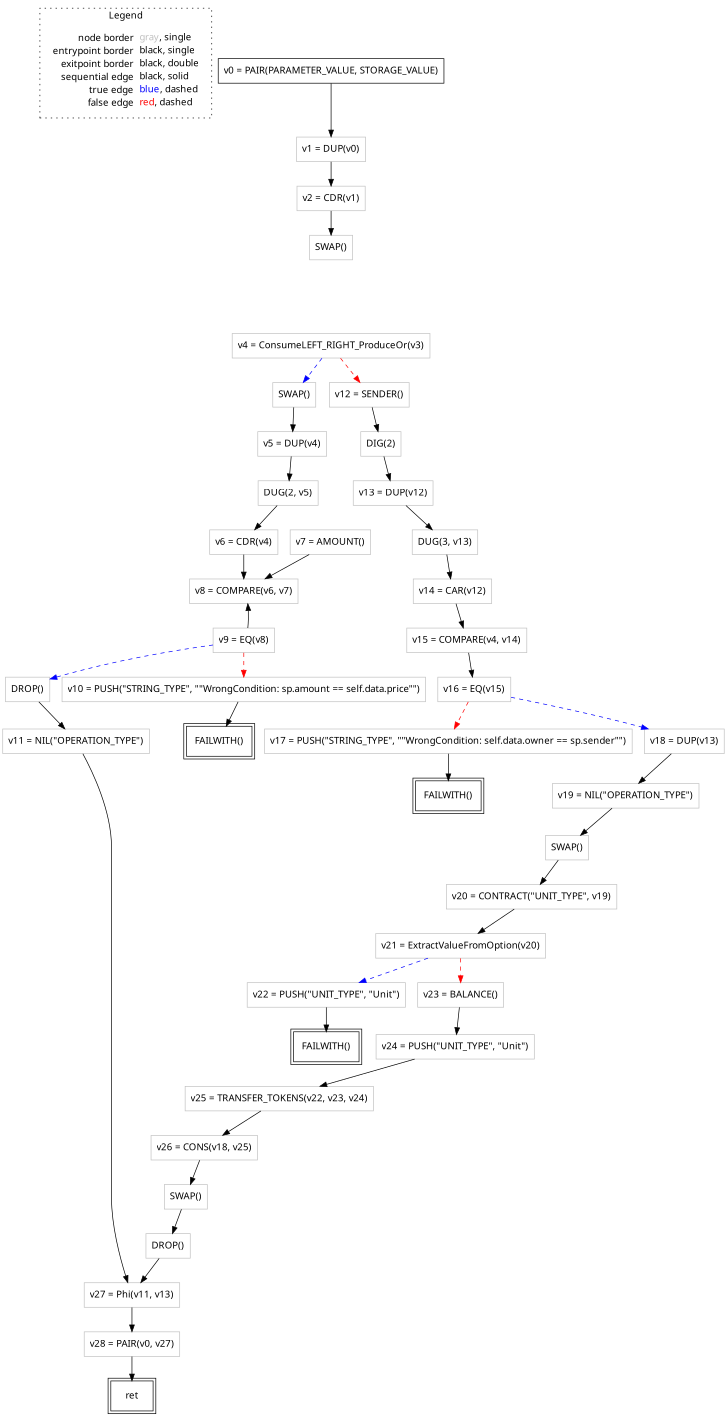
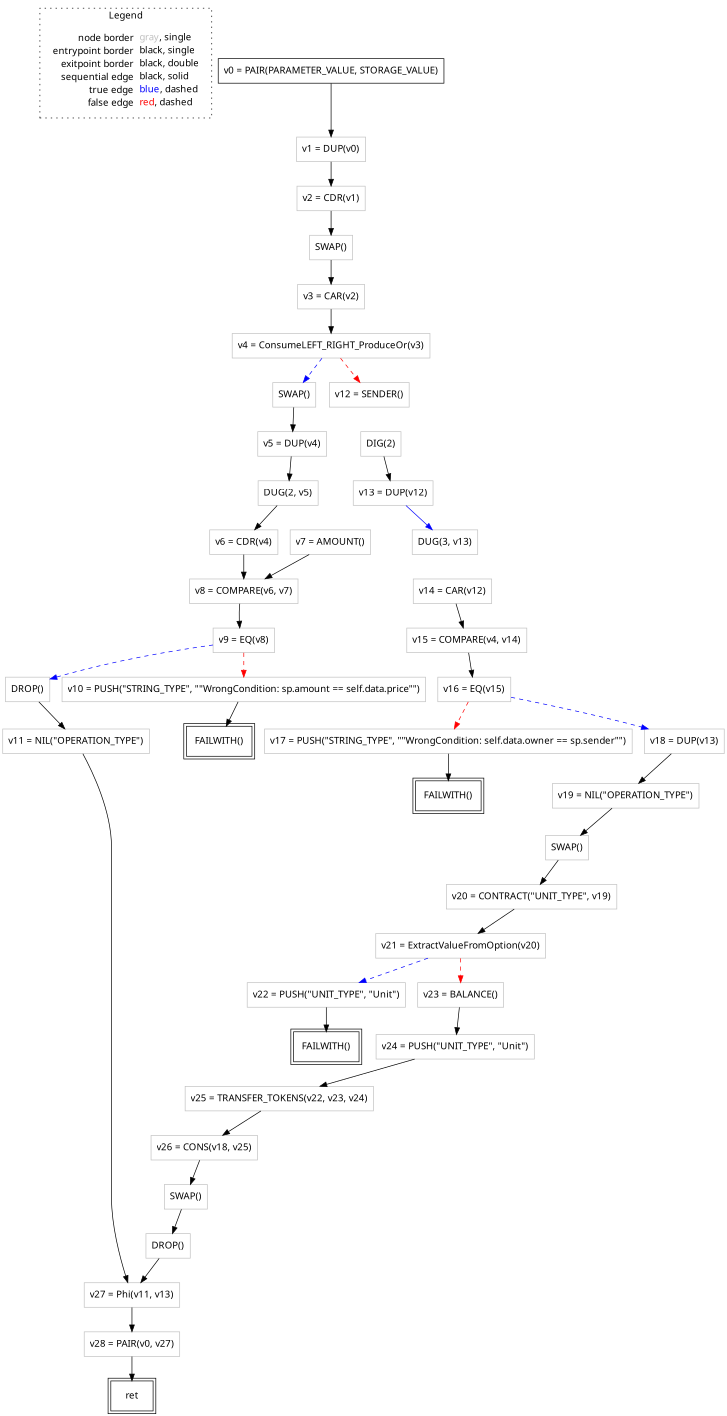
  digraph {
    fontname="Noto Sans"
    node [fontname="Noto Sans" shape=rect color=gray]
    edge [color=black fontname="Noto Sans"]
    n1 [label=<<table border="0" cellpadding="2" cellspacing="0" cellborder="0"><tr><td align="right">node border&nbsp;</td><td align="left"><font color="gray">gray</font>, single</td></tr><tr><td align="right">entrypoint border&nbsp;</td><td align="left"><font color="black">black</font>, single</td></tr><tr><td align="right">exitpoint border&nbsp;</td><td align="left"><font color="black">black</font>, double</td></tr><tr><td align="right">sequential edge&nbsp;</td><td align="left"><font color="black">black</font>, solid</td></tr><tr><td align="right">true edge&nbsp;</td><td align="left"><font color="blue">blue</font>, dashed</td></tr><tr><td align="right">false edge&nbsp;</td><td align="left"><font color="red">red</font>, dashed</td></tr></table>> shape=plaintext color=""]
    n2 [color=black label=<v0 = PAIR(PARAMETER_VALUE, STORAGE_VALUE)>]
    n3 [label=<v1 = DUP(v0)>]
    n4 [label=<v2 = CDR(v1)>]
    n5 [label=<SWAP()>]
    n6 [label=<v5 = DUP(v4)>]
    n7 [label=<DUG(2, v5)>]
    n8 [label=<v8 = COMPARE(v6, v7)>]
    n9 [label=<v9 = EQ(v8)>]
    n10 [label=<DROP()>]
    n11 [label=<v10 = PUSH(&quot;STRING_TYPE&quot;, &quot;&quot;WrongCondition: sp.amount == self.data.price&quot;&quot;)>]
    n12 [label=<v25 = TRANSFER_TOKENS(v22, v23, v24)>]
    n13 [label=<v26 = CONS(v18, v25)>]
    n14 [label=<SWAP()>]
    n15 [label=<v14 = CAR(v12)>]
    n16 [label=<v15 = COMPARE(v4, v14)>]
    n17 [label=<v16 = EQ(v15)>]
    n18 [label=<v11 = NIL(&quot;OPERATION_TYPE&quot;)>]
    n19 [label=<v27 = Phi(v11, v13)>]
    n20 [label=<v28 = PAIR(v0, v27)>]
    n21 [label=<v17 = PUSH(&quot;STRING_TYPE&quot;, &quot;&quot;WrongCondition: self.data.owner == sp.sender&quot;&quot;)>]
    n22 [label=<v18 = DUP(v13)>]
    n23 [label=<DROP()>]
    n24 [color=black label=<FAILWITH()> peripheries=2]
    n25 [label=<v19 = NIL(&quot;OPERATION_TYPE&quot;)>]
    n26 [label=<v20 = CONTRACT(&quot;UNIT_TYPE&quot;, v19)>]
    n27 [label=<v21 = ExtractValueFromOption(v20)>]
    n28 [label=<v22 = PUSH(&quot;UNIT_TYPE&quot;, &quot;Unit&quot;)>]
    n29 [label=<v23 = BALANCE()>]
    n30 [color=black label=<FAILWITH()> peripheries=2]
    n31 [label=<v24 = PUSH(&quot;UNIT_TYPE&quot;, &quot;Unit&quot;)>]
    n32 [label=<SWAP()>]
    n33 [label=<SWAP()>]
    n34 [label=<v6 = CDR(v4)>]
    n35 [color=black label=<FAILWITH()> peripheries=2]
+   n36 [label=<v3 = CAR(v2)>]
    n37 [label=<v7 = AMOUNT()>]
    n38 [label=<v4 = ConsumeLEFT_RIGHT_ProduceOr(v3)>]
    n39 [label=<v12 = SENDER()>]
    n40 [label=<DIG(2)>]
    n41 [color=black label=<ret> peripheries=2]
    n42 [label=<v13 = DUP(v12)>]
    n43 [label=<DUG(3, v13)>]
    subgraph cluster_1 {
      label=Legend
      style=dotted
      n1
    }
    n2 -> n3
    n3 -> n4
    n4 -> n32
    n5 -> n6
    n6 -> n7
    n7 -> n34
-   n9 -> n8
+   n8 -> n9
    n9 -> n10 [color=blue style=dashed]
    n9 -> n11 [color=red style=dashed]
    n10 -> n18
    n11 -> n35
    n12 -> n13
    n13 -> n14
    n14 -> n23
    n15 -> n16
    n16 -> n17
    n17 -> n21 [color=red style=dashed]
    n17 -> n22 [color=blue style=dashed]
    n18 -> n19
    n19 -> n20
    n20 -> n41
    n21 -> n24
    n22 -> n25
    n23 -> n19
    n25 -> n33
    n26 -> n27
    n27 -> n28 [color=blue style=dashed]
    n27 -> n29 [color=red style=dashed]
    n28 -> n30
    n29 -> n31
    n31 -> n12
+   n32 -> n36
    n33 -> n26
    n34 -> n8
+   n36 -> n38
    n37 -> n8
    n38 -> n5 [color=blue style=dashed]
    n38 -> n39 [color=red style=dashed]
-   n39 -> n40
    n40 -> n42
-   n42 -> n43
-   n43 -> n15
+   n42 -> n43 [color=blue]
  }
